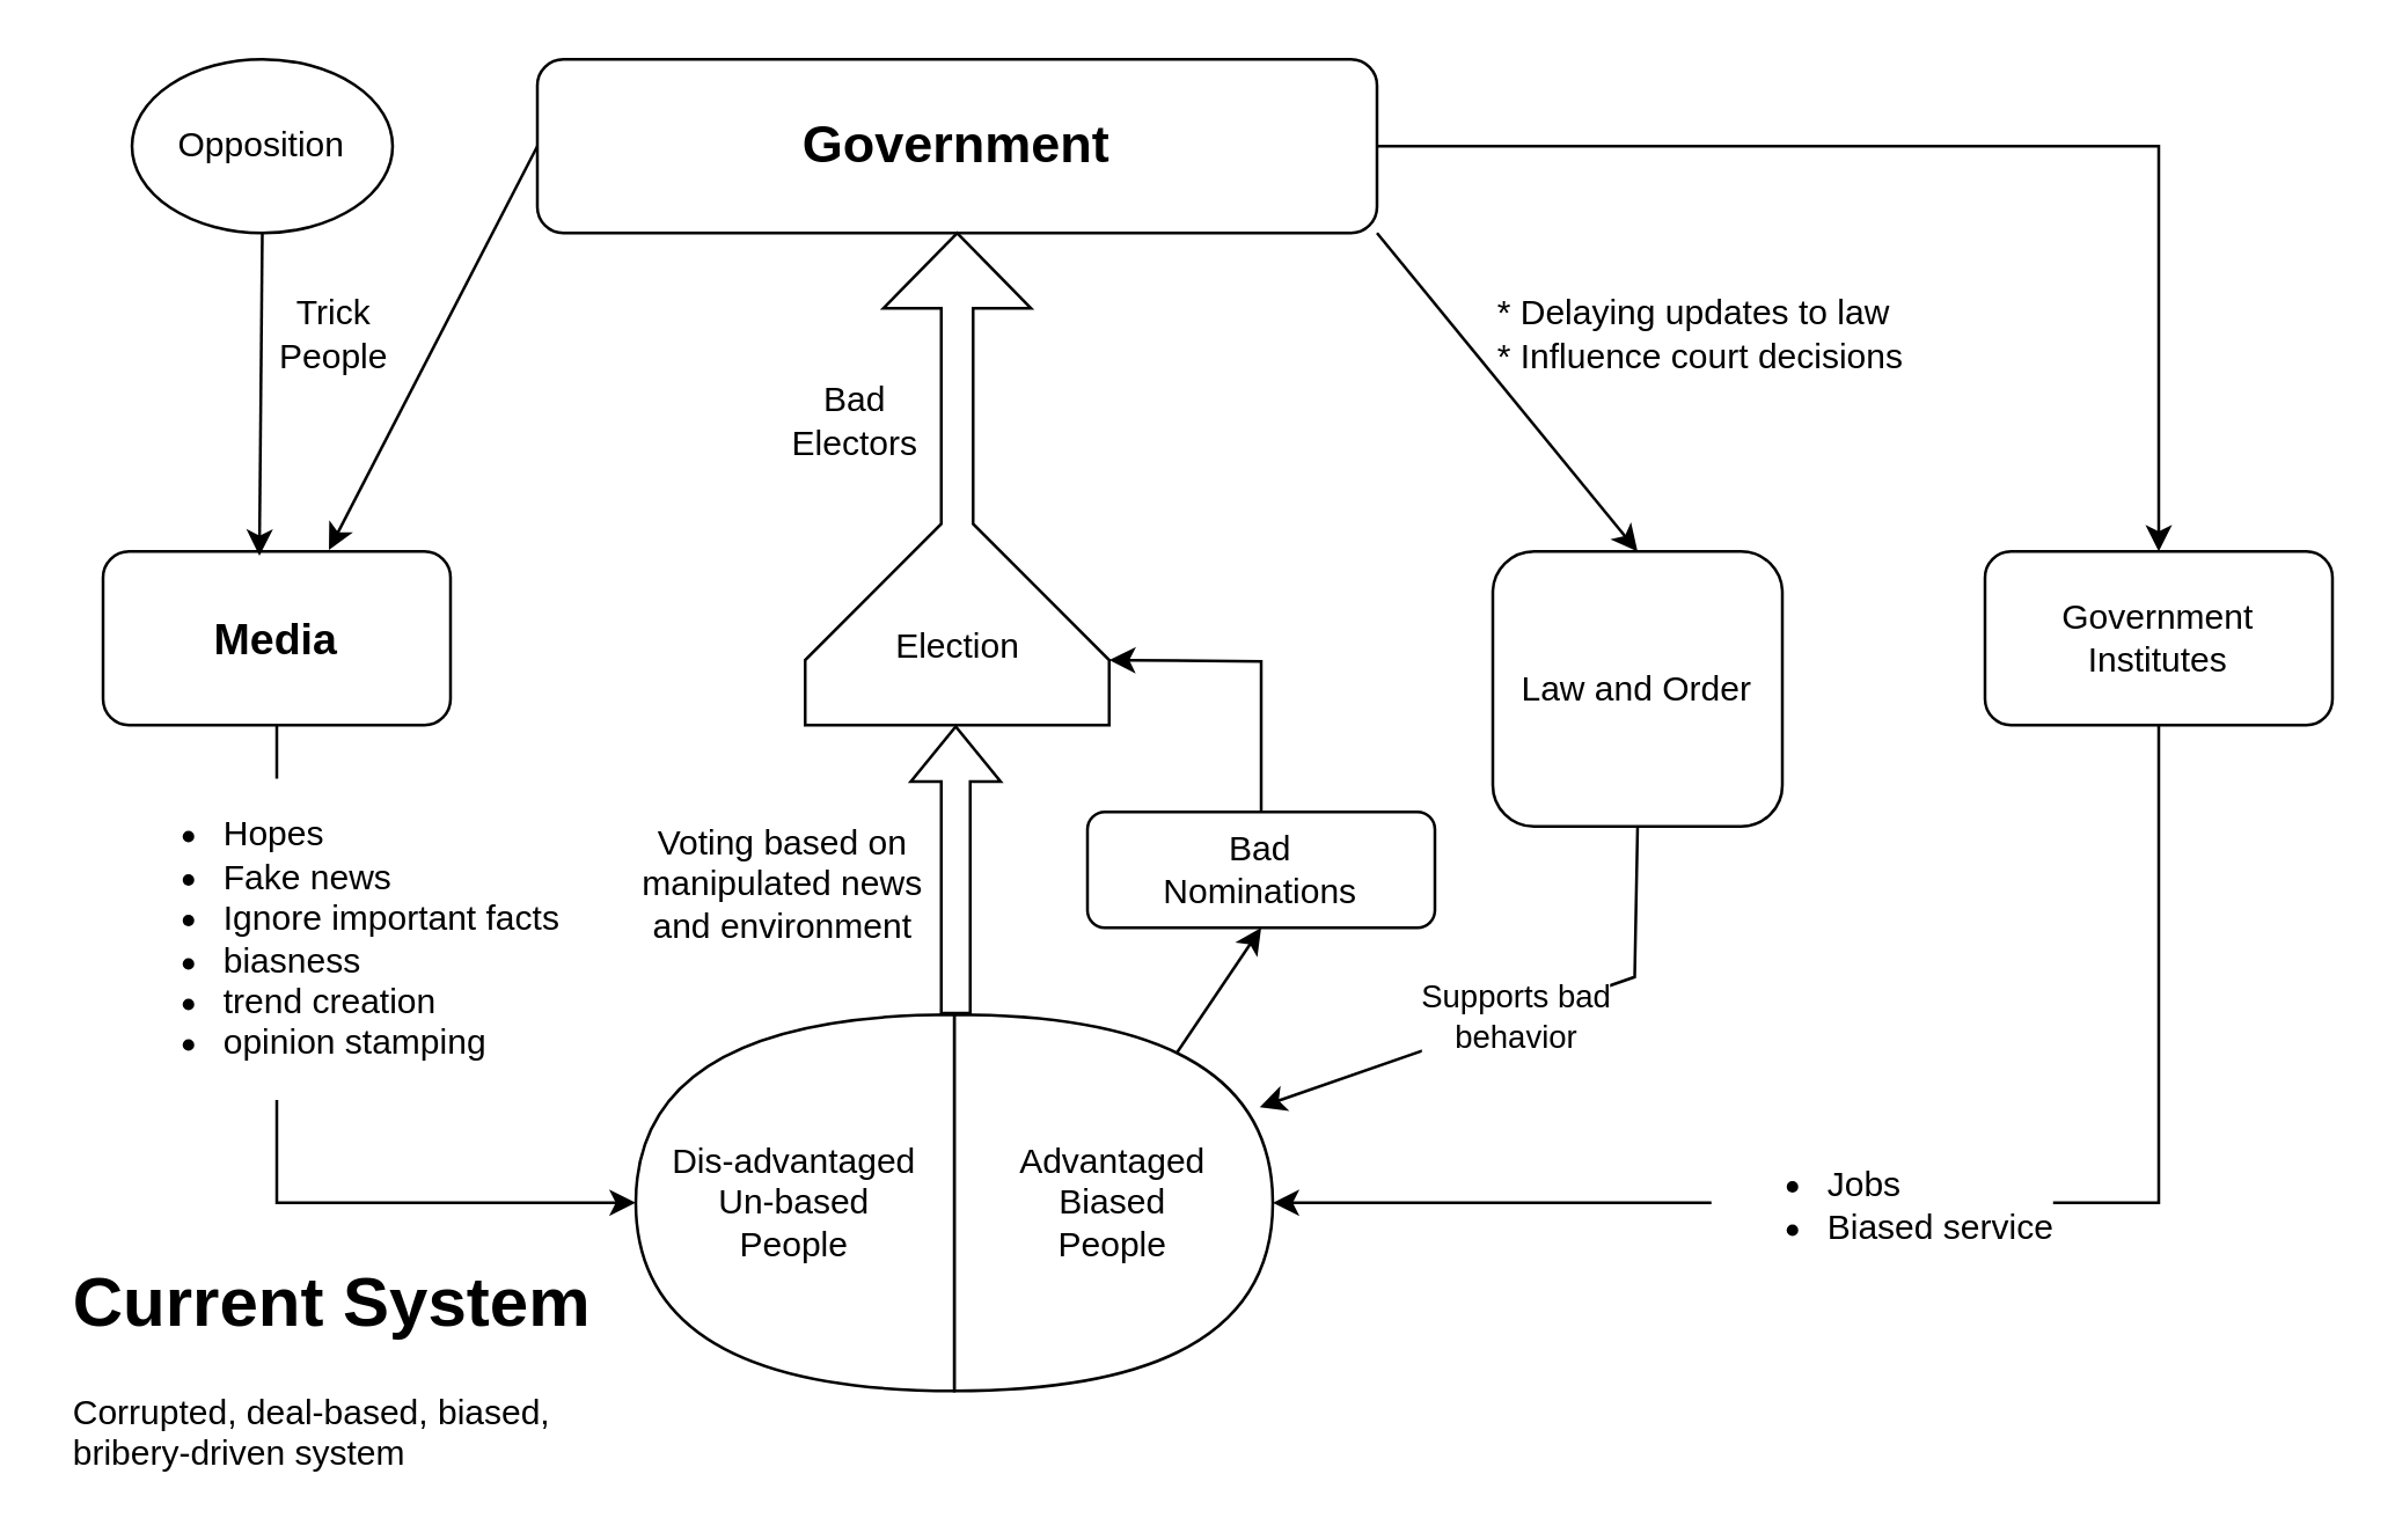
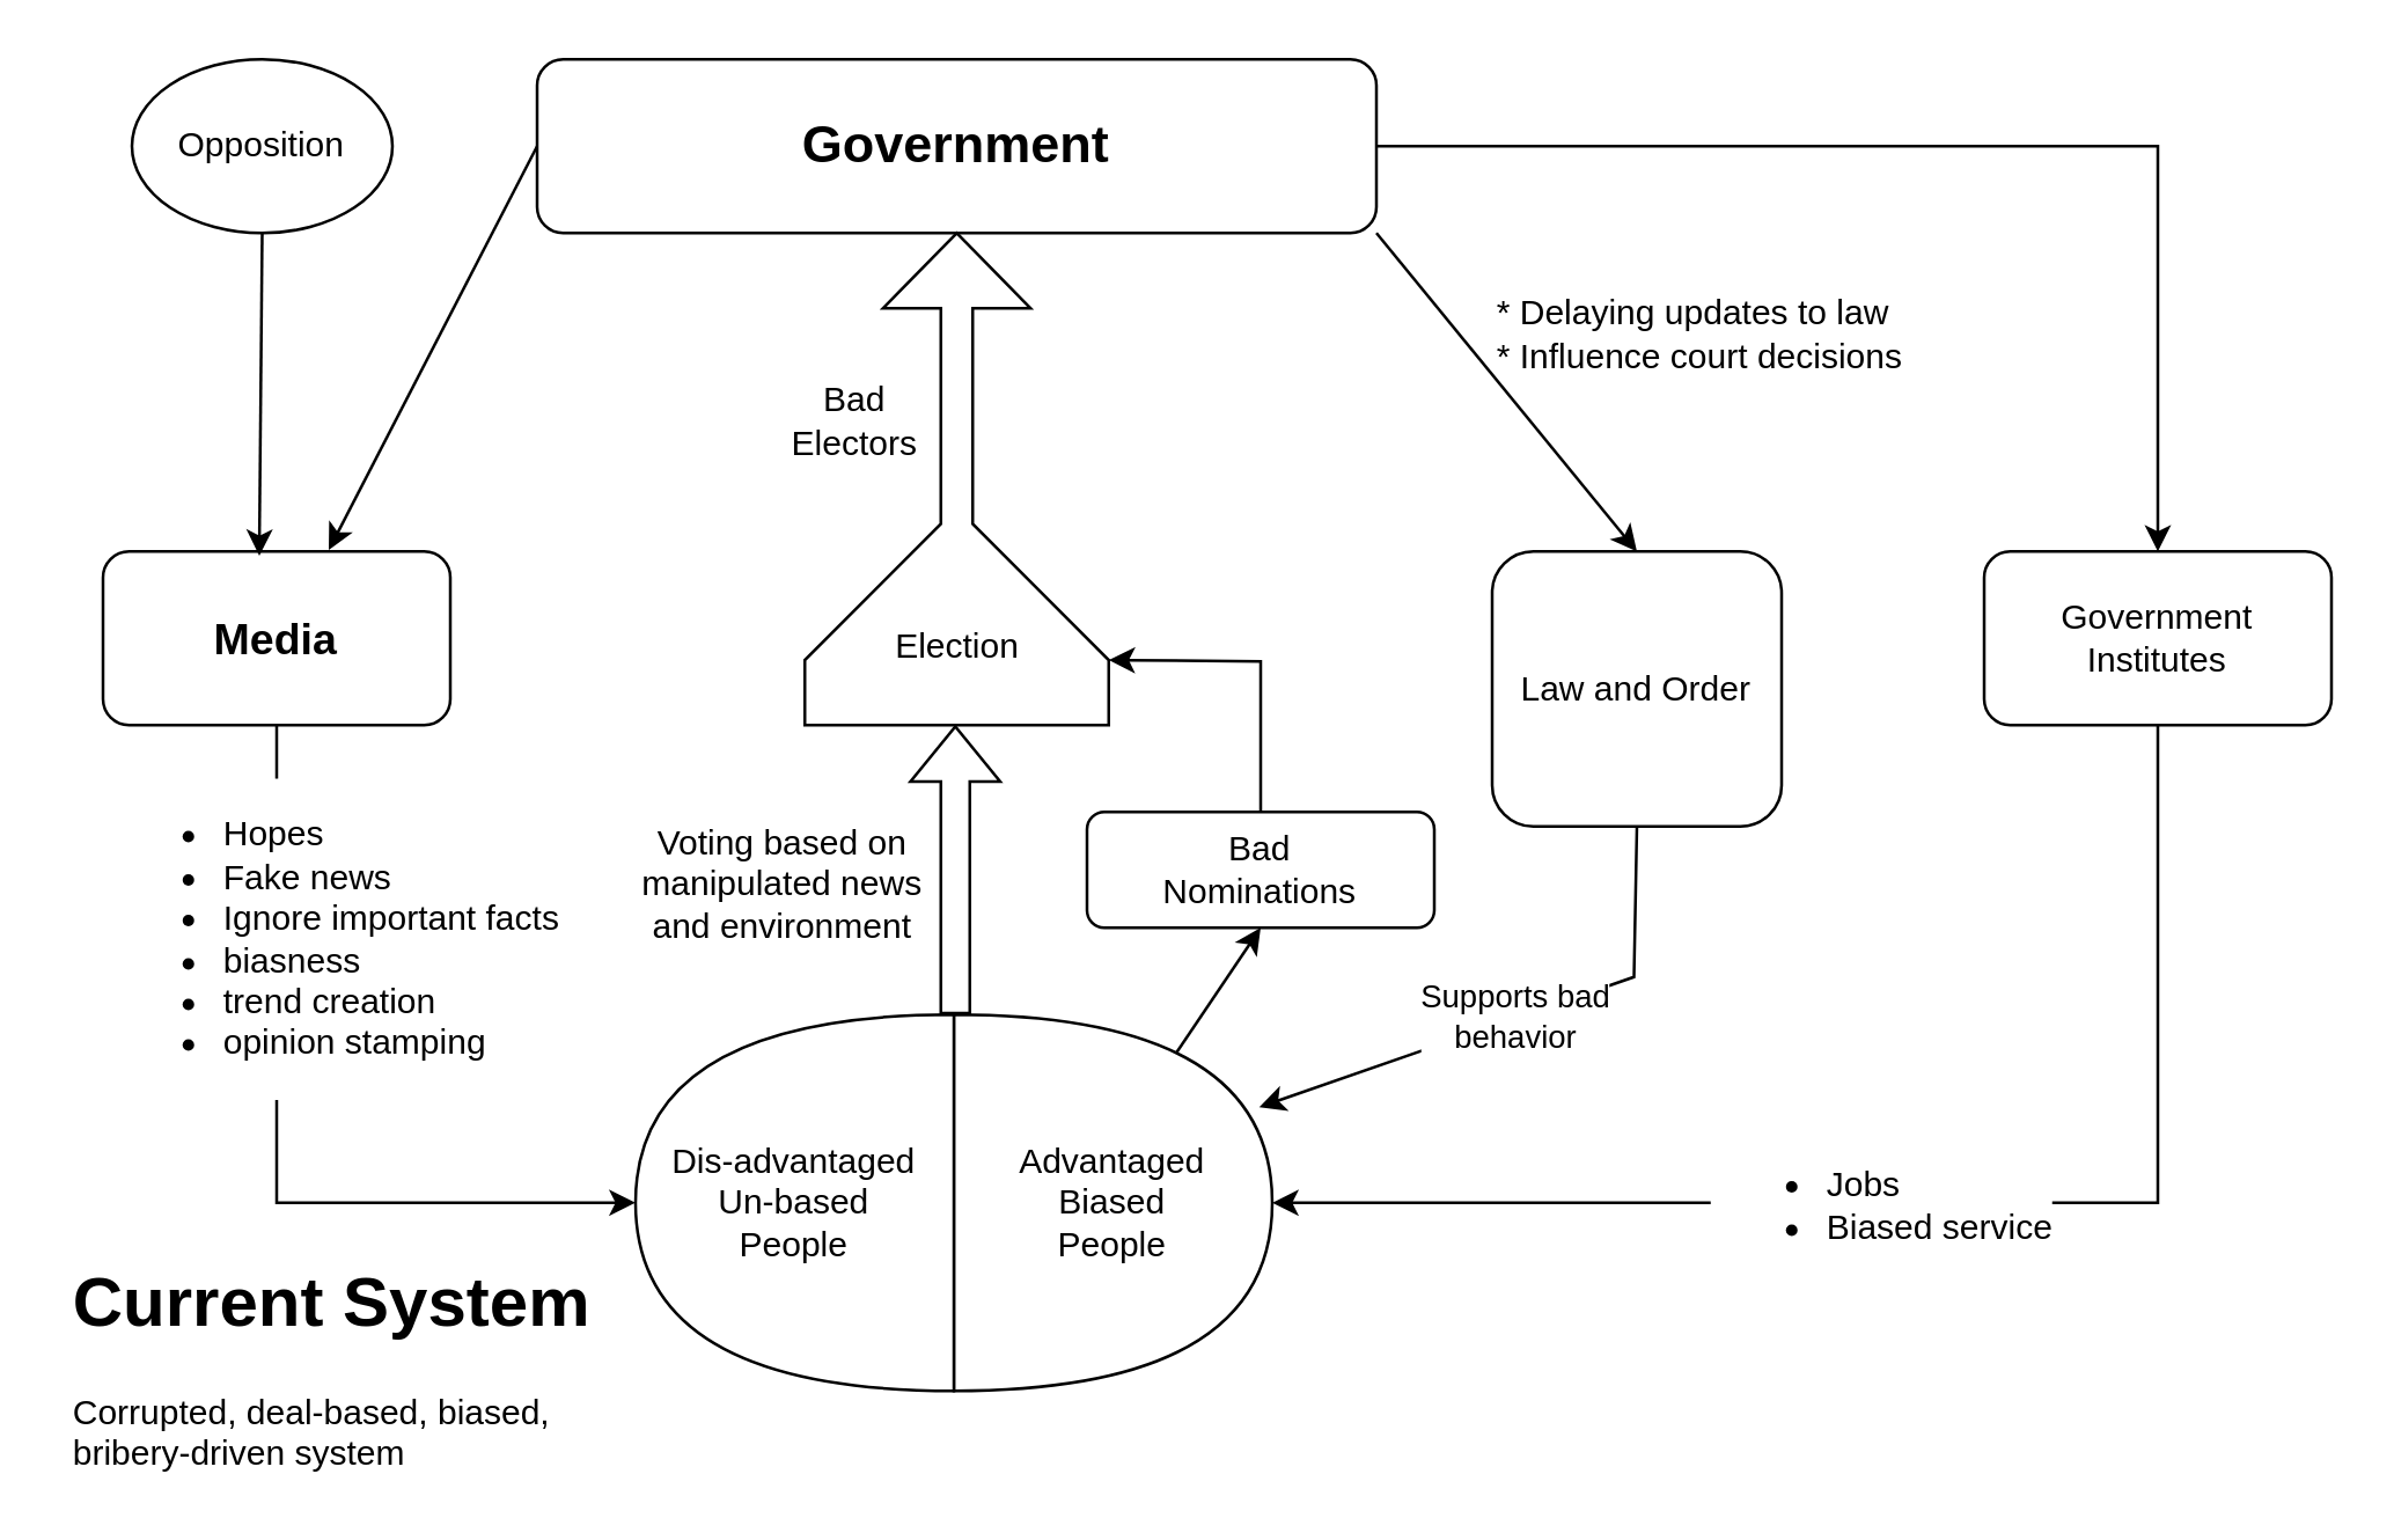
  <mxCell id="0" />
  <mxCell id="1" parent="0" />
  <mxCell id="2" value="&lt;b&gt;&lt;font style=&quot;font-size: 18px;&quot;&gt;Government&lt;/font&gt;&lt;/b&gt;" style="rounded=1;whiteSpace=wrap;html=1;" vertex="1" parent="1"><mxGeometry x="185" y="20" width="290" height="60" as="geometry" /></mxCell>
  <mxCell id="3" value="Advantaged&lt;br&gt;Biased&lt;br&gt;People" style="shape=or;whiteSpace=wrap;html=1;" vertex="1" parent="1"><mxGeometry x="329" y="350" width="110" height="130" as="geometry" /></mxCell>
  <mxCell id="4" value="Dis-advantaged&lt;br&gt;Un-based&lt;br&gt;People" style="shape=or;whiteSpace=wrap;html=1;direction=west;" vertex="1" parent="1"><mxGeometry x="219" y="350" width="110" height="130" as="geometry" /></mxCell>
  <mxCell id="5" value="" style="shape=flexArrow;endArrow=classic;html=1;rounded=0;entryX=0;entryY=0.5;entryDx=0;entryDy=0;" edge="1" parent="1"><mxGeometry width="50" height="50" relative="1" as="geometry"><mxPoint x="329.5" y="350" as="sourcePoint" /><mxPoint x="329.5" y="250" as="targetPoint" /></mxGeometry></mxCell>
  <mxCell id="6" value="&lt;br&gt;&lt;br&gt;&lt;br&gt;&lt;br&gt;&lt;br&gt;&lt;br&gt;&lt;br&gt;&lt;br&gt;Election" style="html=1;shadow=0;dashed=0;align=center;verticalAlign=middle;shape=mxgraph.arrows2.tailedArrow;dy1=5.5;dx1=26;notch=0;arrowHead=20;dx2=22.5;dy2=52.5;direction=north;" vertex="1" parent="1"><mxGeometry x="277.5" y="80" width="105" height="170" as="geometry" /></mxCell>
  <mxCell id="7" value="Bad&lt;br&gt;Nominations" style="rounded=1;whiteSpace=wrap;html=1;" vertex="1" parent="1"><mxGeometry x="375" y="280" width="120" height="40" as="geometry" /></mxCell>
  <mxCell id="8" value="" style="endArrow=classic;html=1;rounded=0;exitX=0.7;exitY=0.1;exitDx=0;exitDy=0;exitPerimeter=0;entryX=0.5;entryY=1;entryDx=0;entryDy=0;" edge="1" parent="1" source="3" target="7"><mxGeometry width="50" height="50" relative="1" as="geometry"><mxPoint x="475" y="470" as="sourcePoint" /><mxPoint x="525" y="420" as="targetPoint" /></mxGeometry></mxCell>
  <mxCell id="9" value="" style="endArrow=classic;html=1;rounded=0;exitX=0.5;exitY=0;exitDx=0;exitDy=0;entryX=0;entryY=0;entryDx=22.5;entryDy=105;entryPerimeter=0;" edge="1" parent="1" source="7" target="6"><mxGeometry width="50" height="50" relative="1" as="geometry"><mxPoint x="425" y="280" as="sourcePoint" /><mxPoint x="385" y="240" as="targetPoint" /><Array as="points"><mxPoint x="435" y="228" /></Array></mxGeometry></mxCell>
  <mxCell id="10" value="&lt;font size=&quot;1&quot; style=&quot;&quot;&gt;&lt;b style=&quot;font-size: 15px;&quot;&gt;Media&lt;/b&gt;&lt;/font&gt;" style="rounded=1;whiteSpace=wrap;html=1;" vertex="1" parent="1"><mxGeometry x="35" y="190" width="120" height="60" as="geometry" /></mxCell>
  <mxCell id="11" value="" style="endArrow=classic;html=1;rounded=0;exitX=0.5;exitY=1;exitDx=0;exitDy=0;entryX=1;entryY=0.5;entryDx=0;entryDy=0;entryPerimeter=0;" edge="1" parent="1" source="10" target="4"><mxGeometry width="50" height="50" relative="1" as="geometry"><mxPoint x="55" y="430" as="sourcePoint" /><mxPoint x="105" y="380" as="targetPoint" /><Array as="points"><mxPoint x="95" y="415" /></Array></mxGeometry></mxCell>
  <mxCell id="12" value="&lt;ul style=&quot;font-size: 12px;&quot;&gt;&lt;li&gt;Hopes&lt;/li&gt;&lt;li&gt;Fake news&lt;/li&gt;&lt;li&gt;Ignore important facts&lt;/li&gt;&lt;li&gt;biasness&lt;/li&gt;&lt;li&gt;trend creation&lt;/li&gt;&lt;li&gt;opinion stamping&lt;/li&gt;&lt;/ul&gt;" style="edgeLabel;html=1;align=left;verticalAlign=middle;resizable=0;points=[];" vertex="1" connectable="0" parent="11"><mxGeometry x="-0.426" y="1" relative="1" as="geometry"><mxPoint x="-61" y="-10" as="offset" /></mxGeometry></mxCell>
  <mxCell id="13" value="" style="endArrow=classic;html=1;rounded=0;exitX=0;exitY=0.5;exitDx=0;exitDy=0;entryX=0.65;entryY=-0.008;entryDx=0;entryDy=0;entryPerimeter=0;" edge="1" parent="1" source="2" target="10"><mxGeometry width="50" height="50" relative="1" as="geometry"><mxPoint x="85" y="180" as="sourcePoint" /><mxPoint x="135" y="130" as="targetPoint" /></mxGeometry></mxCell>
  <mxCell id="14" value="Opposition" style="ellipse;whiteSpace=wrap;html=1;" vertex="1" parent="1"><mxGeometry x="45" y="20" width="90" height="60" as="geometry" /></mxCell>
  <mxCell id="15" value="" style="endArrow=classic;html=1;rounded=0;exitX=0.5;exitY=1;exitDx=0;exitDy=0;entryX=0.45;entryY=0.025;entryDx=0;entryDy=0;entryPerimeter=0;" edge="1" parent="1" source="14" target="10"><mxGeometry width="50" height="50" relative="1" as="geometry"><mxPoint x="-15" y="200" as="sourcePoint" /><mxPoint x="35" y="150" as="targetPoint" /></mxGeometry></mxCell>
  <mxCell id="16" value="Law and Order" style="rounded=1;whiteSpace=wrap;html=1;" vertex="1" parent="1"><mxGeometry x="515" y="190" width="100" height="95" as="geometry" /></mxCell>
  <mxCell id="17" value="Government&lt;br&gt;Institutes" style="rounded=1;whiteSpace=wrap;html=1;" vertex="1" parent="1"><mxGeometry x="685" y="190" width="120" height="60" as="geometry" /></mxCell>
  <mxCell id="18" value="" style="endArrow=classic;html=1;rounded=0;exitX=1;exitY=1;exitDx=0;exitDy=0;entryX=0.5;entryY=0;entryDx=0;entryDy=0;" edge="1" parent="1" source="2" target="16"><mxGeometry width="50" height="50" relative="1" as="geometry"><mxPoint x="527" y="70" as="sourcePoint" /><mxPoint x="455" y="209.52" as="targetPoint" /></mxGeometry></mxCell>
  <mxCell id="19" value="* Delaying updates to law&lt;br&gt;&lt;div style=&quot;&quot;&gt;&lt;span style=&quot;background-color: initial;&quot;&gt;* Influence court decisions&lt;/span&gt;&lt;/div&gt;" style="text;html=1;strokeColor=none;fillColor=none;align=left;verticalAlign=middle;whiteSpace=wrap;rounded=0;" vertex="1" parent="1"><mxGeometry x="515" y="100" width="150" height="30" as="geometry" /></mxCell>
  <mxCell id="20" value="" style="endArrow=classic;html=1;rounded=0;exitX=1;exitY=0.5;exitDx=0;exitDy=0;entryX=0.5;entryY=0;entryDx=0;entryDy=0;" edge="1" parent="1" source="2" target="17"><mxGeometry width="50" height="50" relative="1" as="geometry"><mxPoint x="565" y="60" as="sourcePoint" /><mxPoint x="665" y="170" as="targetPoint" /><Array as="points"><mxPoint x="745" y="50" /></Array></mxGeometry></mxCell>
  <mxCell id="21" value="" style="endArrow=classic;html=1;rounded=0;exitX=0.5;exitY=1;exitDx=0;exitDy=0;entryX=1;entryY=0.5;entryDx=0;entryDy=0;entryPerimeter=0;" edge="1" parent="1" source="17" target="3"><mxGeometry width="50" height="50" relative="1" as="geometry"><mxPoint x="635" y="510" as="sourcePoint" /><mxPoint x="685" y="460" as="targetPoint" /><Array as="points"><mxPoint x="745" y="415" /></Array></mxGeometry></mxCell>
  <mxCell id="22" value="&lt;div style=&quot;font-size: 12px;&quot;&gt;&lt;ul&gt;&lt;li&gt;Jobs&lt;/li&gt;&lt;li&gt;Biased service&lt;/li&gt;&lt;/ul&gt;&lt;/div&gt;" style="edgeLabel;html=1;align=left;verticalAlign=middle;resizable=0;points=[];spacing=0;labelBorderColor=none;labelPosition=left;verticalLabelPosition=middle;" vertex="1" connectable="0" parent="21"><mxGeometry x="-0.047" y="2" relative="1" as="geometry"><mxPoint x="-95" y="-2" as="offset" /></mxGeometry></mxCell>
  <mxCell id="23" value="Supports bad&lt;br&gt;behavior" style="endArrow=classic;html=1;rounded=0;exitX=0.5;exitY=1;exitDx=0;exitDy=0;entryX=0.959;entryY=0.246;entryDx=0;entryDy=0;entryPerimeter=0;" edge="1" parent="1" source="16" target="3"><mxGeometry width="50" height="50" relative="1" as="geometry"><mxPoint x="535" y="250" as="sourcePoint" /><mxPoint x="635" y="360" as="targetPoint" /><Array as="points"><mxPoint x="564" y="337" /></Array></mxGeometry></mxCell>
  <mxCell id="24" value="Bad&lt;br&gt;Electors" style="text;html=1;strokeColor=none;fillColor=none;align=center;verticalAlign=middle;whiteSpace=wrap;rounded=0;labelBorderColor=none;dashed=1;dashPattern=1 1;" vertex="1" parent="1"><mxGeometry x="265" y="130" width="60" height="30" as="geometry" /></mxCell>
- <mxCell id="25" value="Trick&lt;br&gt;People" style="text;html=1;strokeColor=none;fillColor=none;align=center;verticalAlign=middle;whiteSpace=wrap;rounded=0;labelBorderColor=none;dashed=1;dashPattern=1 1;" vertex="1" parent="1"><mxGeometry x="85" y="100" width="60" height="30" as="geometry" /></mxCell>
  <mxCell id="26" value="Voting based on manipulated news and environment" style="text;html=1;strokeColor=none;fillColor=none;align=center;verticalAlign=middle;whiteSpace=wrap;rounded=0;labelBorderColor=none;dashed=1;dashPattern=1 1;" vertex="1" parent="1"><mxGeometry x="215" y="290" width="110" height="30" as="geometry" /></mxCell>
  <mxCell id="27" value="&lt;h1&gt;Current System&lt;/h1&gt;&lt;div&gt;Corrupted, deal-based, biased, bribery-driven system&lt;/div&gt;" style="text;html=1;strokeColor=none;fillColor=none;spacing=5;spacingTop=-20;whiteSpace=wrap;overflow=hidden;rounded=0;dashed=1;dashPattern=1 1;labelBorderColor=none;" vertex="1" parent="1"><mxGeometry x="20" y="430" width="190" height="80" as="geometry" /></mxCell>
